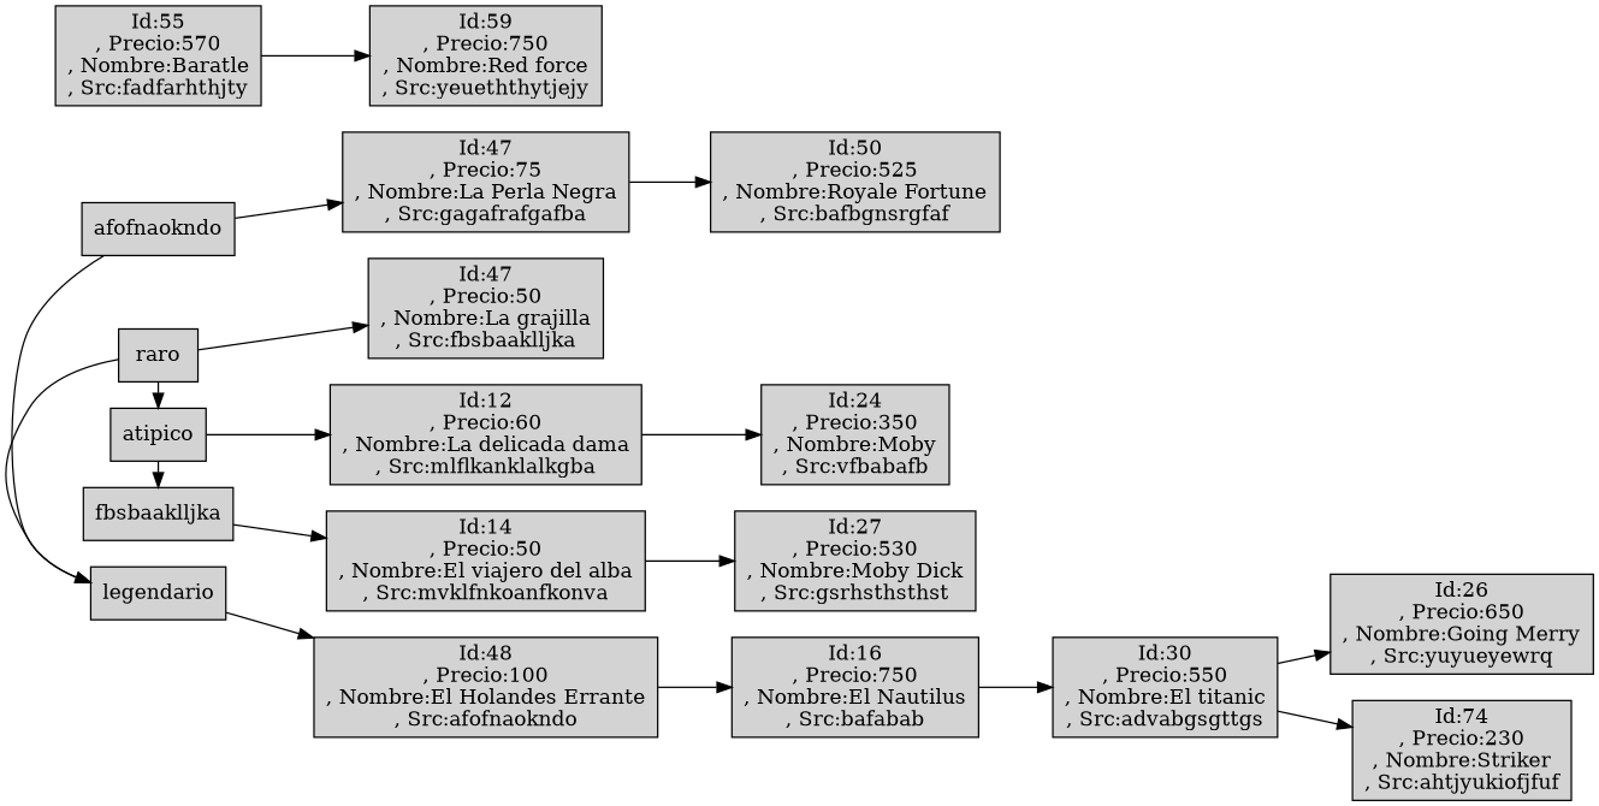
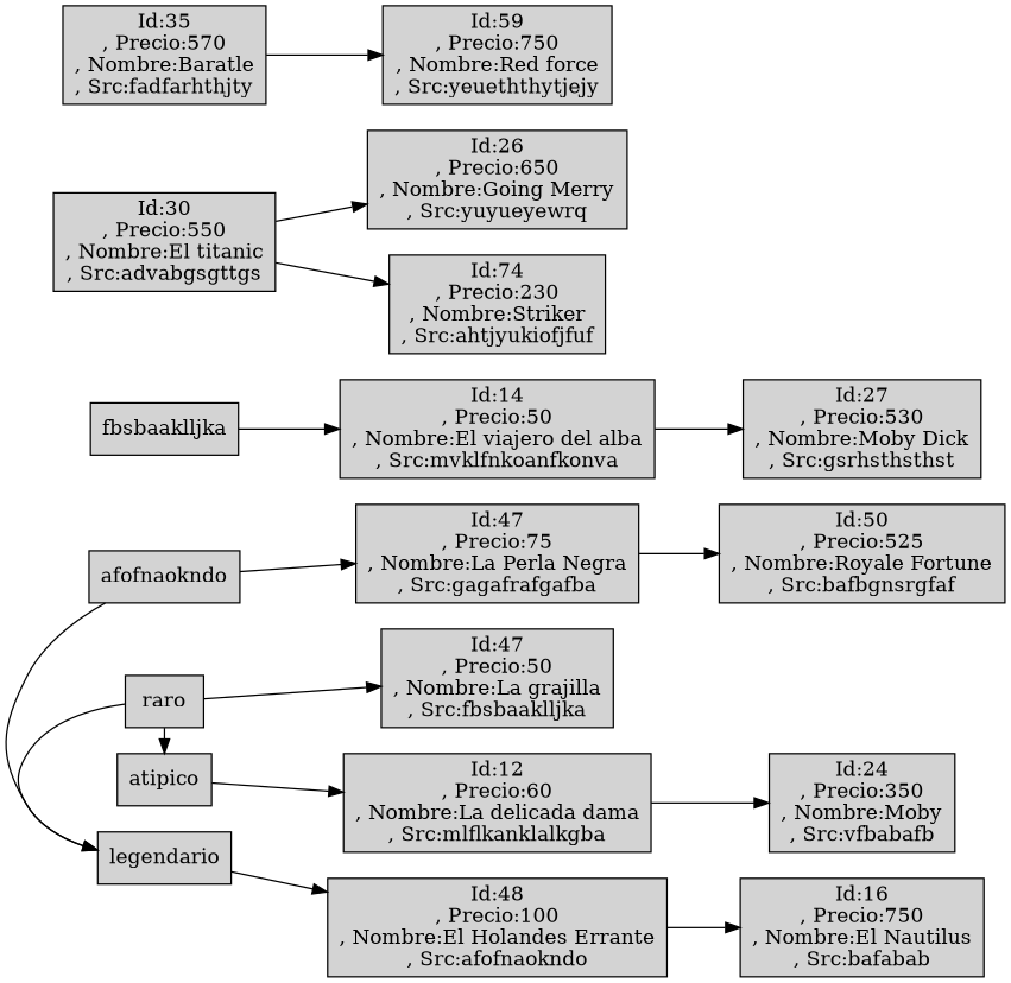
  digraph {
    rankdir=LR
    node [rankdir=LR shape=box style=filled]
    n1 [label=afofnaokndo rankdir=UD]
    n2 [label=legendario rankdir=UD]
    n3 [label=raro rankdir=UD]
    n4 [label=atipico rankdir=UD]
    n5 [label=fbsbaaklljka rankdir=UD]
    n6 [label="Id:47\n, Precio:75\n, Nombre:La Perla Negra\n, Src:gagafrafgafba"]
    n7 [label="Id:48\n, Precio:100\n, Nombre:El Holandes Errante\n, Src:afofnaokndo"]
    n8 [label="Id:47\n, Precio:50\n, Nombre:La grajilla\n, Src:fbsbaaklljka"]
    n9 [label="Id:12\n, Precio:60\n, Nombre:La delicada dama\n, Src:mlflkanklalkgba"]
    n10 [label="Id:14\n, Precio:50\n, Nombre:El viajero del alba\n, Src:mvklfnkoanfkonva"]
    n11 [label="Id:50\n, Precio:525\n, Nombre:Royale Fortune\n, Src:bafbgnsrgfaf"]
    n12 [label="Id:16\n, Precio:750\n, Nombre:El Nautilus\n, Src:bafabab"]
    n13 [label="Id:30\n, Precio:550\n, Nombre:El titanic\n, Src:advabgsgttgs"]
    n14 [label="Id:26\n, Precio:650\n, Nombre:Going Merry\n, Src:yuyueyewrq"]
    n15 [label="Id:74\n, Precio:230\n, Nombre:Striker\n, Src:ahtjyukiofjfuf"]
-   n16 [label="Id:55\n, Precio:570\n, Nombre:Baratle\n, Src:fadfarhthjty"]
+   n16 [label="Id:35\n, Precio:570\n, Nombre:Baratle\n, Src:fadfarhthjty"]
    n17 [label="Id:59\n, Precio:750\n, Nombre:Red force\n, Src:yeueththytjejy"]
    n18 [label="Id:24\n, Precio:350\n, Nombre:Moby\n, Src:vfbabafb"]
    n19 [label="Id:27\n, Precio:530\n, Nombre:Moby Dick\n, Src:gsrhsthsthst"]
    subgraph sub_1 {
      rank=same
      n1
      n2
      n3
      n4
      n5
    }
    n1 -> n2
    n1 -> n6
    n2 -> n7
    n3 -> n2
    n3 -> n4
    n3 -> n8
-   n4 -> n5
    n4 -> n9
    n5 -> n10
    n6 -> n11
    n7 -> n12
    n9 -> n18
    n10 -> n19
-   n12 -> n13
    n13 -> n14
    n13 -> n15
    n16 -> n17
  }
